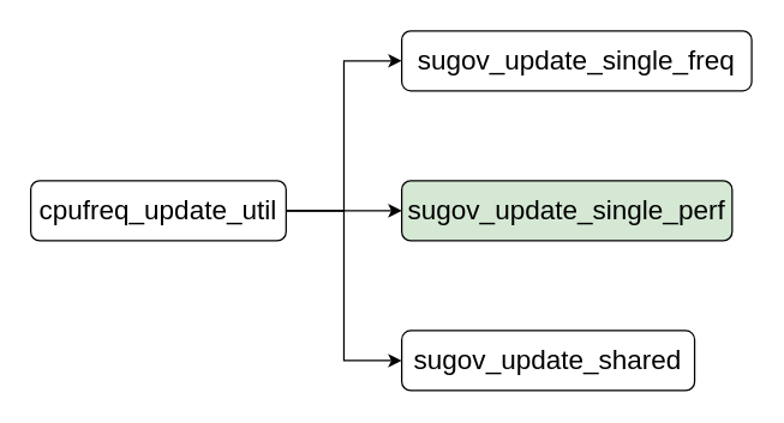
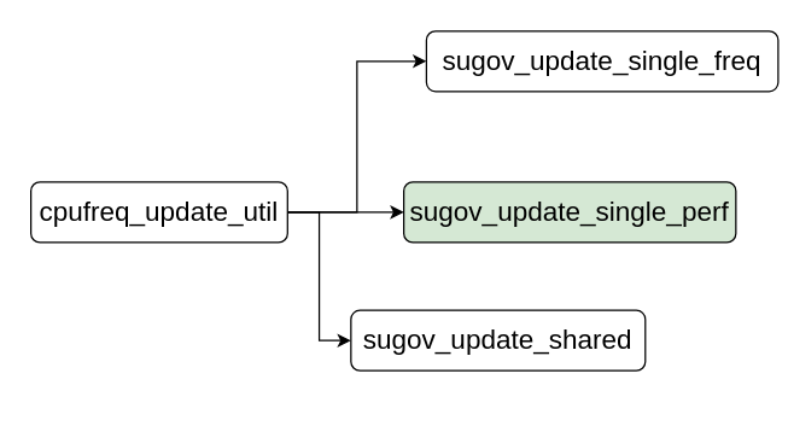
  <mxCell id="0" />
  <mxCell id="1" parent="0" />
- <mxCell id="2" value="&lt;font style=&quot;font-size: 18px;&quot;&gt;sugov_update_single_freq&lt;/font&gt;" style="rounded=1;whiteSpace=wrap;html=1;" vertex="1" parent="1"><mxGeometry x="267" y="20" width="233" height="40" as="geometry" /></mxCell>
+ <mxCell id="2" value="&lt;font style=&quot;font-size: 18px;&quot;&gt;sugov_update_single_freq&lt;/font&gt;" style="rounded=1;whiteSpace=wrap;html=1;" vertex="1" parent="1"><mxGeometry x="282" y="20" width="233" height="40" as="geometry" /></mxCell>
  <mxCell id="3" value="&lt;font style=&quot;font-size: 18px;&quot;&gt;sugov_update_single_perf&lt;/font&gt;" style="rounded=1;whiteSpace=wrap;html=1;fillColor=#d5e8d4;" vertex="1" parent="1"><mxGeometry x="267" y="120" width="220" height="40" as="geometry" /></mxCell>
  <mxCell id="4" style="edgeStyle=orthogonalEdgeStyle;rounded=0;orthogonalLoop=1;jettySize=auto;html=1;exitX=1;exitY=0.5;exitDx=0;exitDy=0;entryX=0;entryY=0.5;entryDx=0;entryDy=0;" edge="1" parent="1" source="7" target="2"><mxGeometry relative="1" as="geometry" /></mxCell>
  <mxCell id="5" style="edgeStyle=orthogonalEdgeStyle;rounded=0;orthogonalLoop=1;jettySize=auto;html=1;exitX=1;exitY=0.5;exitDx=0;exitDy=0;entryX=0;entryY=0.5;entryDx=0;entryDy=0;" edge="1" parent="1" source="7" target="3"><mxGeometry relative="1" as="geometry" /></mxCell>
  <mxCell id="6" style="edgeStyle=orthogonalEdgeStyle;rounded=0;orthogonalLoop=1;jettySize=auto;html=1;exitX=1;exitY=0.5;exitDx=0;exitDy=0;entryX=0;entryY=0.5;entryDx=0;entryDy=0;" edge="1" parent="1" source="7" target="8"><mxGeometry relative="1" as="geometry" /></mxCell>
  <mxCell id="7" value="&lt;font style=&quot;font-size: 18px;&quot;&gt;cpufreq_update_util&lt;/font&gt;" style="rounded=1;whiteSpace=wrap;html=1;" vertex="1" parent="1"><mxGeometry x="20" y="120" width="170" height="40" as="geometry" /></mxCell>
- <mxCell id="8" value="&lt;font style=&quot;font-size: 18px;&quot;&gt;sugov_update_shared&lt;/font&gt;" style="rounded=1;whiteSpace=wrap;html=1;" vertex="1" parent="1"><mxGeometry x="267" y="220" width="195" height="40" as="geometry" /></mxCell>
+ <mxCell id="8" value="&lt;font style=&quot;font-size: 18px;&quot;&gt;sugov_update_shared&lt;/font&gt;" style="rounded=1;whiteSpace=wrap;html=1;" vertex="1" parent="1"><mxGeometry x="232" y="205" width="195" height="40" as="geometry" /></mxCell>
